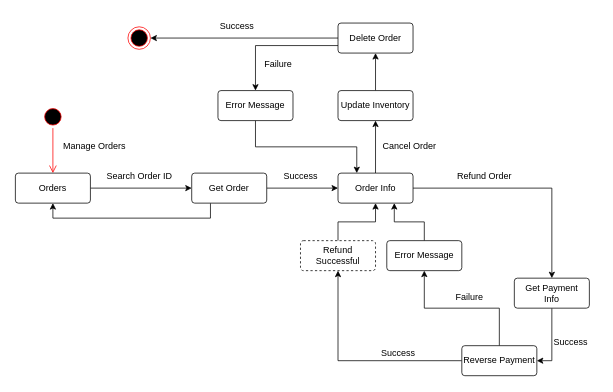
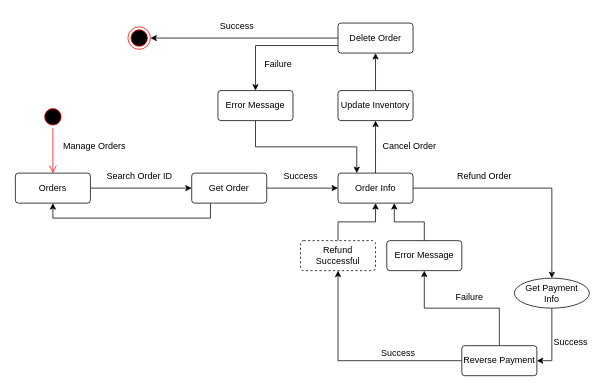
  <mxCell id="0" />
  <mxCell id="1" parent="0" />
  <mxCell id="2" value="" style="ellipse;html=1;shape=startState;fillColor=#000000;strokeColor=#ff0000;" vertex="1" parent="1"><mxGeometry x="55" y="140" width="30" height="30" as="geometry" /></mxCell>
  <mxCell id="3" value="" style="edgeStyle=orthogonalEdgeStyle;html=1;verticalAlign=bottom;endArrow=open;endSize=8;strokeColor=#ff0000;rounded=0;entryX=0.5;entryY=0;entryDx=0;entryDy=0;" edge="1" source="2" parent="1" target="5"><mxGeometry relative="1" as="geometry"><mxPoint x="70" y="280" as="targetPoint" /></mxGeometry></mxCell>
  <mxCell id="4" style="edgeStyle=orthogonalEdgeStyle;rounded=0;orthogonalLoop=1;jettySize=auto;html=1;entryX=0;entryY=0.5;entryDx=0;entryDy=0;" edge="1" parent="1" source="5" target="23"><mxGeometry relative="1" as="geometry" /></mxCell>
  <mxCell id="5" value="Orders" style="rounded=1;arcSize=10;whiteSpace=wrap;html=1;align=center;" vertex="1" parent="1"><mxGeometry x="20" y="230" width="100" height="40" as="geometry" /></mxCell>
  <mxCell id="6" value="Manage Orders" style="text;html=1;align=center;verticalAlign=middle;resizable=0;points=[];autosize=1;strokeColor=none;fillColor=none;" vertex="1" parent="1"><mxGeometry x="70" y="180" width="110" height="30" as="geometry" /></mxCell>
  <mxCell id="7" style="edgeStyle=orthogonalEdgeStyle;rounded=0;orthogonalLoop=1;jettySize=auto;html=1;exitX=1;exitY=0.5;exitDx=0;exitDy=0;entryX=0.5;entryY=0;entryDx=0;entryDy=0;" edge="1" parent="1" source="9" target="12"><mxGeometry relative="1" as="geometry" /></mxCell>
  <mxCell id="8" style="edgeStyle=orthogonalEdgeStyle;rounded=0;orthogonalLoop=1;jettySize=auto;html=1;entryX=0.5;entryY=1;entryDx=0;entryDy=0;" edge="1" parent="1" source="9" target="29"><mxGeometry relative="1" as="geometry" /></mxCell>
  <mxCell id="9" value="Order Info" style="rounded=1;arcSize=10;whiteSpace=wrap;html=1;align=center;" vertex="1" parent="1"><mxGeometry x="450" y="230" width="100" height="40" as="geometry" /></mxCell>
  <mxCell id="10" value="Search Order ID" style="text;html=1;align=center;verticalAlign=middle;resizable=0;points=[];autosize=1;strokeColor=none;fillColor=none;" vertex="1" parent="1"><mxGeometry x="125" y="220" width="120" height="30" as="geometry" /></mxCell>
  <mxCell id="11" style="edgeStyle=orthogonalEdgeStyle;rounded=0;orthogonalLoop=1;jettySize=auto;html=1;entryX=1;entryY=0.5;entryDx=0;entryDy=0;exitX=0.5;exitY=1;exitDx=0;exitDy=0;" edge="1" parent="1" source="12" target="16"><mxGeometry relative="1" as="geometry" /></mxCell>
- <mxCell id="12" value="&lt;div&gt;Get Payment&lt;/div&gt;&lt;div&gt;Info&lt;br&gt;&lt;/div&gt;" style="rounded=1;arcSize=10;whiteSpace=wrap;html=1;align=center;" vertex="1" parent="1"><mxGeometry x="685" y="370" width="100" height="40" as="geometry" /></mxCell>
+ <mxCell id="12" value="&lt;div&gt;Get Payment&lt;/div&gt;&lt;div&gt;Info&lt;br&gt;&lt;/div&gt;" style="ellipse;arcSize=10;whiteSpace=wrap;html=1;align=center;" vertex="1" parent="1"><mxGeometry x="685" y="370" width="100" height="40" as="geometry" /></mxCell>
  <mxCell id="13" value="Refund Order" style="text;html=1;align=center;verticalAlign=middle;resizable=0;points=[];autosize=1;strokeColor=none;fillColor=none;" vertex="1" parent="1"><mxGeometry x="595" y="220" width="100" height="30" as="geometry" /></mxCell>
  <mxCell id="14" style="edgeStyle=orthogonalEdgeStyle;rounded=0;orthogonalLoop=1;jettySize=auto;html=1;exitX=0;exitY=0.5;exitDx=0;exitDy=0;entryX=0.5;entryY=1;entryDx=0;entryDy=0;" edge="1" parent="1" source="16" target="20"><mxGeometry relative="1" as="geometry" /></mxCell>
  <mxCell id="15" style="edgeStyle=orthogonalEdgeStyle;rounded=0;orthogonalLoop=1;jettySize=auto;html=1;entryX=0.5;entryY=1;entryDx=0;entryDy=0;" edge="1" parent="1" source="16" target="26"><mxGeometry relative="1" as="geometry" /></mxCell>
  <mxCell id="16" value="Reverse Payment" style="rounded=1;arcSize=10;whiteSpace=wrap;html=1;align=center;" vertex="1" parent="1"><mxGeometry x="615" y="460" width="100" height="40" as="geometry" /></mxCell>
  <mxCell id="17" value="Success" style="text;html=1;align=center;verticalAlign=middle;resizable=0;points=[];autosize=1;strokeColor=none;fillColor=none;" vertex="1" parent="1"><mxGeometry x="725" y="440" width="70" height="30" as="geometry" /></mxCell>
  <mxCell id="18" value="Success" style="text;html=1;align=center;verticalAlign=middle;resizable=0;points=[];autosize=1;strokeColor=none;fillColor=none;" vertex="1" parent="1"><mxGeometry x="495" y="455" width="70" height="30" as="geometry" /></mxCell>
  <mxCell id="19" style="edgeStyle=orthogonalEdgeStyle;rounded=0;orthogonalLoop=1;jettySize=auto;html=1;entryX=0.5;entryY=1;entryDx=0;entryDy=0;" edge="1" parent="1" source="20" target="9"><mxGeometry relative="1" as="geometry" /></mxCell>
  <mxCell id="20" value="Refund Successful" style="rounded=1;arcSize=10;whiteSpace=wrap;html=1;align=center;dashed=1;" vertex="1" parent="1"><mxGeometry x="400" y="320" width="100" height="40" as="geometry" /></mxCell>
  <mxCell id="21" style="edgeStyle=orthogonalEdgeStyle;rounded=0;orthogonalLoop=1;jettySize=auto;html=1;entryX=0;entryY=0.5;entryDx=0;entryDy=0;" edge="1" parent="1" source="23" target="9"><mxGeometry relative="1" as="geometry" /></mxCell>
  <mxCell id="22" style="edgeStyle=orthogonalEdgeStyle;rounded=0;orthogonalLoop=1;jettySize=auto;html=1;exitX=0.25;exitY=1;exitDx=0;exitDy=0;entryX=0.5;entryY=1;entryDx=0;entryDy=0;" edge="1" parent="1" source="23" target="5"><mxGeometry relative="1" as="geometry" /></mxCell>
  <mxCell id="23" value="Get Order " style="rounded=1;arcSize=10;whiteSpace=wrap;html=1;align=center;" vertex="1" parent="1"><mxGeometry x="255" y="230" width="100" height="40" as="geometry" /></mxCell>
  <mxCell id="24" value="Success" style="text;html=1;align=center;verticalAlign=middle;resizable=0;points=[];autosize=1;strokeColor=none;fillColor=none;" vertex="1" parent="1"><mxGeometry x="365" y="220" width="70" height="30" as="geometry" /></mxCell>
  <mxCell id="25" style="edgeStyle=orthogonalEdgeStyle;rounded=0;orthogonalLoop=1;jettySize=auto;html=1;entryX=0.75;entryY=1;entryDx=0;entryDy=0;" edge="1" parent="1" source="26" target="9"><mxGeometry relative="1" as="geometry" /></mxCell>
  <mxCell id="26" value="&lt;div&gt;Error Message&lt;/div&gt;" style="rounded=1;arcSize=10;whiteSpace=wrap;html=1;align=center;" vertex="1" parent="1"><mxGeometry x="515" y="320" width="100" height="40" as="geometry" /></mxCell>
  <mxCell id="27" value="Failure" style="text;html=1;align=center;verticalAlign=middle;resizable=0;points=[];autosize=1;strokeColor=none;fillColor=none;" vertex="1" parent="1"><mxGeometry x="595" y="380" width="60" height="30" as="geometry" /></mxCell>
  <mxCell id="28" style="edgeStyle=orthogonalEdgeStyle;rounded=0;orthogonalLoop=1;jettySize=auto;html=1;entryX=0.5;entryY=1;entryDx=0;entryDy=0;" edge="1" parent="1" source="29" target="33"><mxGeometry relative="1" as="geometry" /></mxCell>
  <mxCell id="29" value="Update Inventory" style="rounded=1;arcSize=10;whiteSpace=wrap;html=1;align=center;" vertex="1" parent="1"><mxGeometry x="450" y="120" width="100" height="40" as="geometry" /></mxCell>
  <mxCell id="30" value="Cancel Order" style="text;html=1;align=center;verticalAlign=middle;resizable=0;points=[];autosize=1;strokeColor=none;fillColor=none;" vertex="1" parent="1"><mxGeometry x="495" y="180" width="100" height="30" as="geometry" /></mxCell>
  <mxCell id="31" style="edgeStyle=orthogonalEdgeStyle;rounded=0;orthogonalLoop=1;jettySize=auto;html=1;entryX=1;entryY=0.5;entryDx=0;entryDy=0;" edge="1" parent="1" source="33" target="34"><mxGeometry relative="1" as="geometry" /></mxCell>
  <mxCell id="32" style="edgeStyle=orthogonalEdgeStyle;rounded=0;orthogonalLoop=1;jettySize=auto;html=1;exitX=0;exitY=0.75;exitDx=0;exitDy=0;entryX=0.5;entryY=0;entryDx=0;entryDy=0;" edge="1" parent="1" source="33" target="37"><mxGeometry relative="1" as="geometry" /></mxCell>
  <mxCell id="33" value="Delete Order" style="rounded=1;arcSize=10;whiteSpace=wrap;html=1;align=center;" vertex="1" parent="1"><mxGeometry x="450" y="30" width="100" height="40" as="geometry" /></mxCell>
  <mxCell id="34" value="" style="ellipse;html=1;shape=endState;fillColor=#000000;strokeColor=#ff0000;" vertex="1" parent="1"><mxGeometry x="170" y="35" width="30" height="30" as="geometry" /></mxCell>
  <mxCell id="35" value="Success" style="text;html=1;align=center;verticalAlign=middle;resizable=0;points=[];autosize=1;strokeColor=none;fillColor=none;" vertex="1" parent="1"><mxGeometry x="280" y="20" width="70" height="30" as="geometry" /></mxCell>
  <mxCell id="36" style="edgeStyle=orthogonalEdgeStyle;rounded=0;orthogonalLoop=1;jettySize=auto;html=1;exitX=0.5;exitY=1;exitDx=0;exitDy=0;entryX=0.25;entryY=0;entryDx=0;entryDy=0;" edge="1" parent="1" source="37" target="9"><mxGeometry relative="1" as="geometry" /></mxCell>
  <mxCell id="37" value="Error Message" style="rounded=1;arcSize=10;whiteSpace=wrap;html=1;align=center;" vertex="1" parent="1"><mxGeometry x="290" y="120" width="100" height="40" as="geometry" /></mxCell>
  <mxCell id="38" value="Failure" style="text;html=1;align=center;verticalAlign=middle;resizable=0;points=[];autosize=1;strokeColor=none;fillColor=none;" vertex="1" parent="1"><mxGeometry x="340" y="70" width="60" height="30" as="geometry" /></mxCell>
